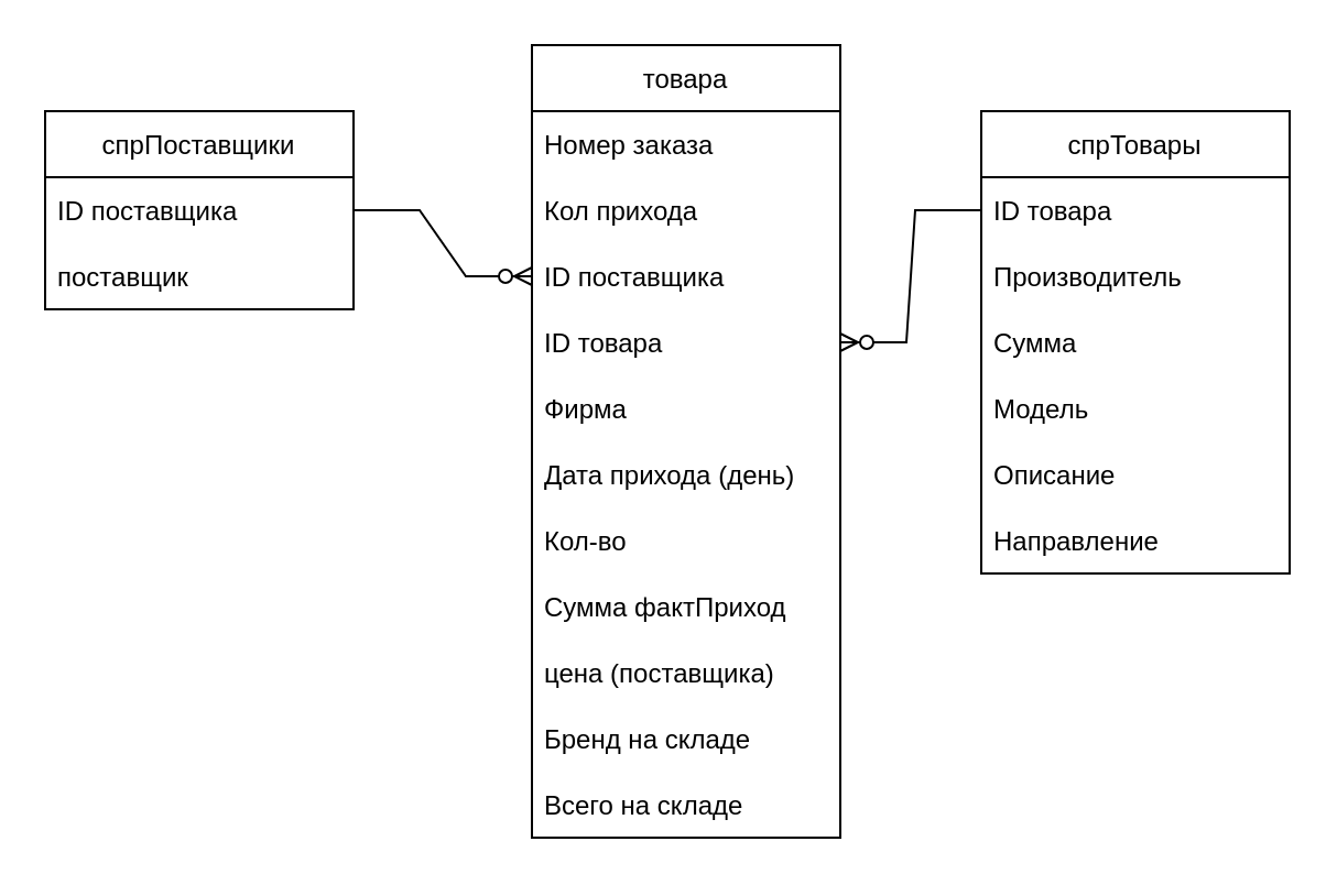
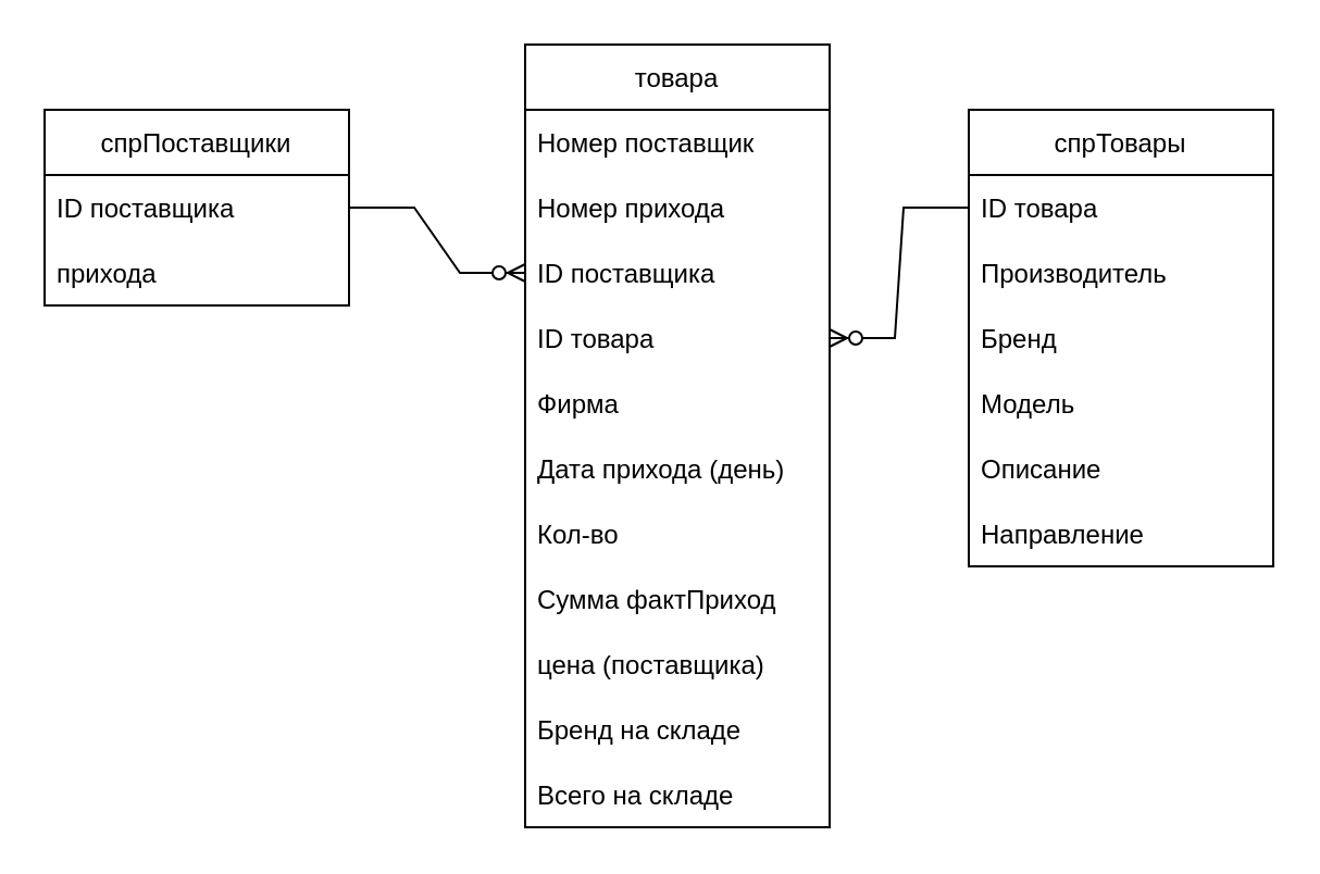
  <mxCell id="0" />
  <mxCell id="1" parent="0" />
  <mxCell id="2" value="товара" style="swimlane;fontStyle=0;childLayout=stackLayout;horizontal=1;startSize=30;horizontalStack=0;resizeParent=1;resizeParentMax=0;resizeLast=0;collapsible=1;marginBottom=0;" parent="1" vertex="1"><mxGeometry x="241" y="20" width="140" height="360" as="geometry" /></mxCell>
- <mxCell id="3" value="Номер заказа" style="text;strokeColor=none;fillColor=none;align=left;verticalAlign=middle;spacingLeft=4;spacingRight=4;overflow=hidden;points=[[0,0.5],[1,0.5]];portConstraint=eastwest;rotatable=0;" parent="2" vertex="1"><mxGeometry y="30" width="140" height="30" as="geometry" /></mxCell>
- <mxCell id="4" value="Кол прихода" style="text;strokeColor=none;fillColor=none;align=left;verticalAlign=middle;spacingLeft=4;spacingRight=4;overflow=hidden;points=[[0,0.5],[1,0.5]];portConstraint=eastwest;rotatable=0;" parent="2" vertex="1"><mxGeometry y="60" width="140" height="30" as="geometry" /></mxCell>
+ <mxCell id="3" value="Номер поставщик" style="text;strokeColor=none;fillColor=none;align=left;verticalAlign=middle;spacingLeft=4;spacingRight=4;overflow=hidden;points=[[0,0.5],[1,0.5]];portConstraint=eastwest;rotatable=0;" parent="2" vertex="1"><mxGeometry y="30" width="140" height="30" as="geometry" /></mxCell>
+ <mxCell id="4" value="Номер прихода" style="text;strokeColor=none;fillColor=none;align=left;verticalAlign=middle;spacingLeft=4;spacingRight=4;overflow=hidden;points=[[0,0.5],[1,0.5]];portConstraint=eastwest;rotatable=0;" parent="2" vertex="1"><mxGeometry y="60" width="140" height="30" as="geometry" /></mxCell>
  <mxCell id="5" value="ID поставщика" style="text;strokeColor=none;fillColor=none;align=left;verticalAlign=middle;spacingLeft=4;spacingRight=4;overflow=hidden;points=[[0,0.5],[1,0.5]];portConstraint=eastwest;rotatable=0;" parent="2" vertex="1"><mxGeometry y="90" width="140" height="30" as="geometry" /></mxCell>
  <mxCell id="6" value="ID товара" style="text;strokeColor=none;fillColor=none;align=left;verticalAlign=middle;spacingLeft=4;spacingRight=4;overflow=hidden;points=[[0,0.5],[1,0.5]];portConstraint=eastwest;rotatable=0;" parent="2" vertex="1"><mxGeometry y="120" width="140" height="30" as="geometry" /></mxCell>
  <mxCell id="7" value="Фирма" style="text;strokeColor=none;fillColor=none;align=left;verticalAlign=middle;spacingLeft=4;spacingRight=4;overflow=hidden;points=[[0,0.5],[1,0.5]];portConstraint=eastwest;rotatable=0;" parent="2" vertex="1"><mxGeometry y="150" width="140" height="30" as="geometry" /></mxCell>
  <mxCell id="8" value="Дата прихода (день)" style="text;strokeColor=none;fillColor=none;align=left;verticalAlign=middle;spacingLeft=4;spacingRight=4;overflow=hidden;points=[[0,0.5],[1,0.5]];portConstraint=eastwest;rotatable=0;" parent="2" vertex="1"><mxGeometry y="180" width="140" height="30" as="geometry" /></mxCell>
  <mxCell id="9" value="Кол-во" style="text;strokeColor=none;fillColor=none;align=left;verticalAlign=middle;spacingLeft=4;spacingRight=4;overflow=hidden;points=[[0,0.5],[1,0.5]];portConstraint=eastwest;rotatable=0;" parent="2" vertex="1"><mxGeometry y="210" width="140" height="30" as="geometry" /></mxCell>
  <mxCell id="10" value="Сумма фактПриход" style="text;strokeColor=none;fillColor=none;align=left;verticalAlign=middle;spacingLeft=4;spacingRight=4;overflow=hidden;points=[[0,0.5],[1,0.5]];portConstraint=eastwest;rotatable=0;" parent="2" vertex="1"><mxGeometry y="240" width="140" height="30" as="geometry" /></mxCell>
  <mxCell id="11" value="цена (поставщика)" style="text;strokeColor=none;fillColor=none;align=left;verticalAlign=middle;spacingLeft=4;spacingRight=4;overflow=hidden;points=[[0,0.5],[1,0.5]];portConstraint=eastwest;rotatable=0;" parent="2" vertex="1"><mxGeometry y="270" width="140" height="30" as="geometry" /></mxCell>
  <mxCell id="12" value="Бренд на складе" style="text;strokeColor=none;fillColor=none;align=left;verticalAlign=middle;spacingLeft=4;spacingRight=4;overflow=hidden;points=[[0,0.5],[1,0.5]];portConstraint=eastwest;rotatable=0;" parent="2" vertex="1"><mxGeometry y="300" width="140" height="30" as="geometry" /></mxCell>
  <mxCell id="13" value="Всего на складе" style="text;strokeColor=none;fillColor=none;align=left;verticalAlign=middle;spacingLeft=4;spacingRight=4;overflow=hidden;points=[[0,0.5],[1,0.5]];portConstraint=eastwest;rotatable=0;" parent="2" vertex="1"><mxGeometry y="330" width="140" height="30" as="geometry" /></mxCell>
  <mxCell id="14" value="спрТовары" style="swimlane;fontStyle=0;childLayout=stackLayout;horizontal=1;startSize=30;horizontalStack=0;resizeParent=1;resizeParentMax=0;resizeLast=0;collapsible=1;marginBottom=0;" parent="1" vertex="1"><mxGeometry x="445" y="50" width="140" height="210" as="geometry" /></mxCell>
  <mxCell id="15" value="ID товара" style="text;strokeColor=none;fillColor=none;align=left;verticalAlign=middle;spacingLeft=4;spacingRight=4;overflow=hidden;points=[[0,0.5],[1,0.5]];portConstraint=eastwest;rotatable=0;" parent="14" vertex="1"><mxGeometry y="30" width="140" height="30" as="geometry" /></mxCell>
  <mxCell id="16" value="Производитель" style="text;strokeColor=none;fillColor=none;align=left;verticalAlign=middle;spacingLeft=4;spacingRight=4;overflow=hidden;points=[[0,0.5],[1,0.5]];portConstraint=eastwest;rotatable=0;" parent="14" vertex="1"><mxGeometry y="60" width="140" height="30" as="geometry" /></mxCell>
- <mxCell id="17" value="Сумма" style="text;strokeColor=none;fillColor=none;align=left;verticalAlign=middle;spacingLeft=4;spacingRight=4;overflow=hidden;points=[[0,0.5],[1,0.5]];portConstraint=eastwest;rotatable=0;" parent="14" vertex="1"><mxGeometry y="90" width="140" height="30" as="geometry" /></mxCell>
+ <mxCell id="17" value="Бренд" style="text;strokeColor=none;fillColor=none;align=left;verticalAlign=middle;spacingLeft=4;spacingRight=4;overflow=hidden;points=[[0,0.5],[1,0.5]];portConstraint=eastwest;rotatable=0;" parent="14" vertex="1"><mxGeometry y="90" width="140" height="30" as="geometry" /></mxCell>
  <mxCell id="18" value="Модель" style="text;strokeColor=none;fillColor=none;align=left;verticalAlign=middle;spacingLeft=4;spacingRight=4;overflow=hidden;points=[[0,0.5],[1,0.5]];portConstraint=eastwest;rotatable=0;" parent="14" vertex="1"><mxGeometry y="120" width="140" height="30" as="geometry" /></mxCell>
  <mxCell id="19" value="Описание" style="text;strokeColor=none;fillColor=none;align=left;verticalAlign=middle;spacingLeft=4;spacingRight=4;overflow=hidden;points=[[0,0.5],[1,0.5]];portConstraint=eastwest;rotatable=0;" parent="14" vertex="1"><mxGeometry y="150" width="140" height="30" as="geometry" /></mxCell>
  <mxCell id="20" value="Направление" style="text;strokeColor=none;fillColor=none;align=left;verticalAlign=middle;spacingLeft=4;spacingRight=4;overflow=hidden;points=[[0,0.5],[1,0.5]];portConstraint=eastwest;rotatable=0;" parent="14" vertex="1"><mxGeometry y="180" width="140" height="30" as="geometry" /></mxCell>
  <mxCell id="21" value="спрПоставщики" style="swimlane;fontStyle=0;childLayout=stackLayout;horizontal=1;startSize=30;horizontalStack=0;resizeParent=1;resizeParentMax=0;resizeLast=0;collapsible=1;marginBottom=0;" parent="1" vertex="1"><mxGeometry x="20" y="50" width="140" height="90" as="geometry" /></mxCell>
  <mxCell id="22" value="ID поставщика" style="text;strokeColor=none;fillColor=none;align=left;verticalAlign=middle;spacingLeft=4;spacingRight=4;overflow=hidden;points=[[0,0.5],[1,0.5]];portConstraint=eastwest;rotatable=0;" parent="21" vertex="1"><mxGeometry y="30" width="140" height="30" as="geometry" /></mxCell>
- <mxCell id="23" value="поставщик" style="text;strokeColor=none;fillColor=none;align=left;verticalAlign=middle;spacingLeft=4;spacingRight=4;overflow=hidden;points=[[0,0.5],[1,0.5]];portConstraint=eastwest;rotatable=0;" parent="21" vertex="1"><mxGeometry y="60" width="140" height="30" as="geometry" /></mxCell>
+ <mxCell id="23" value="прихода" style="text;strokeColor=none;fillColor=none;align=left;verticalAlign=middle;spacingLeft=4;spacingRight=4;overflow=hidden;points=[[0,0.5],[1,0.5]];portConstraint=eastwest;rotatable=0;" parent="21" vertex="1"><mxGeometry y="60" width="140" height="30" as="geometry" /></mxCell>
  <mxCell id="24" value="" style="edgeStyle=entityRelationEdgeStyle;fontSize=12;html=1;endArrow=ERzeroToMany;endFill=1;rounded=0;exitX=1;exitY=0.5;exitDx=0;exitDy=0;entryX=0;entryY=0.5;entryDx=0;entryDy=0;" parent="1" source="22" target="5" edge="1"><mxGeometry width="100" height="100" relative="1" as="geometry"><mxPoint x="105" y="290" as="sourcePoint" /><mxPoint x="205" y="190" as="targetPoint" /></mxGeometry></mxCell>
  <mxCell id="25" value="" style="edgeStyle=entityRelationEdgeStyle;fontSize=12;html=1;endArrow=ERzeroToMany;endFill=1;rounded=0;exitX=0;exitY=0.5;exitDx=0;exitDy=0;entryX=1;entryY=0.5;entryDx=0;entryDy=0;" parent="1" source="15" target="6" edge="1"><mxGeometry width="100" height="100" relative="1" as="geometry"><mxPoint x="177" y="112" as="sourcePoint" /><mxPoint x="258" y="142" as="targetPoint" /></mxGeometry></mxCell>
